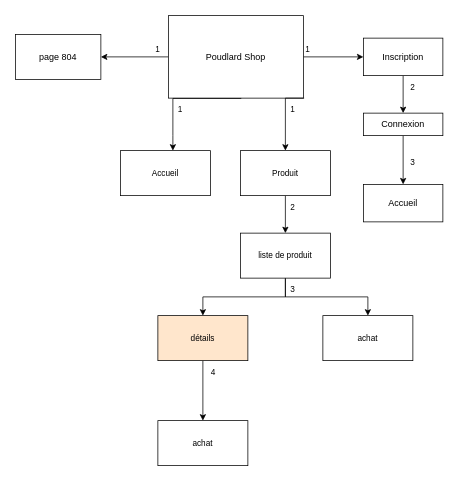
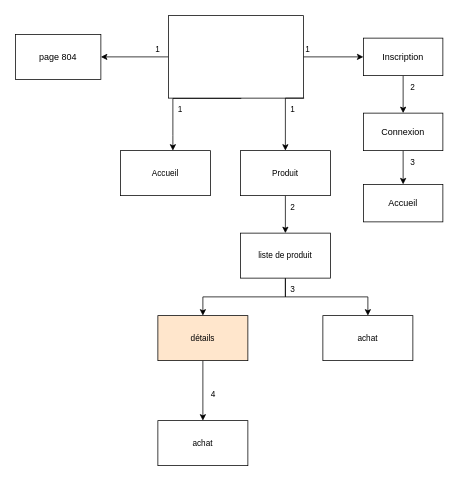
  <mxCell id="0" />
  <mxCell id="1" parent="0" />
  <mxCell id="2" value="" style="edgeStyle=orthogonalEdgeStyle;shape=connector;rounded=0;orthogonalLoop=1;jettySize=auto;html=1;labelBackgroundColor=default;strokeColor=default;align=center;verticalAlign=middle;fontFamily=Helvetica;fontSize=11;fontColor=default;endArrow=classic;" edge="1" parent="1" source="4" target="21"><mxGeometry relative="1" as="geometry" /></mxCell>
  <mxCell id="3" value="" style="edgeStyle=orthogonalEdgeStyle;shape=connector;rounded=0;orthogonalLoop=1;jettySize=auto;html=1;labelBackgroundColor=default;strokeColor=default;align=center;verticalAlign=middle;fontFamily=Helvetica;fontSize=11;fontColor=default;endArrow=classic;" edge="1" parent="1" source="4" target="32"><mxGeometry relative="1" as="geometry" /></mxCell>
  <mxCell id="4" value="" style="rounded=0;whiteSpace=wrap;html=1;" vertex="1" parent="1"><mxGeometry x="224" y="20" width="180" height="110" as="geometry" /></mxCell>
  <mxCell id="5" style="edgeStyle=orthogonalEdgeStyle;rounded=0;orthogonalLoop=1;jettySize=auto;html=1;exitX=0.54;exitY=1.004;exitDx=0;exitDy=0;exitPerimeter=0;" edge="1" parent="1" source="4"><mxGeometry relative="1" as="geometry"><mxPoint x="230" y="200" as="targetPoint" /><Array as="points"><mxPoint x="230" y="130" /><mxPoint x="230" y="180" /></Array></mxGeometry></mxCell>
- <mxCell id="6" value="Poudlard Shop" style="text;html=1;strokeColor=none;fillColor=none;align=center;verticalAlign=middle;whiteSpace=wrap;rounded=0;" vertex="1" parent="1"><mxGeometry x="256" y="40" width="116" height="70" as="geometry" /></mxCell>
  <mxCell id="7" value="" style="rounded=0;whiteSpace=wrap;html=1;fontFamily=Helvetica;fontSize=11;fontColor=default;" vertex="1" parent="1"><mxGeometry x="160" y="200" width="120" height="60" as="geometry" /></mxCell>
  <mxCell id="8" value="Accueil" style="text;html=1;strokeColor=none;fillColor=none;align=center;verticalAlign=middle;whiteSpace=wrap;rounded=0;fontSize=11;fontFamily=Helvetica;fontColor=default;" vertex="1" parent="1"><mxGeometry x="190" y="215" width="60" height="30" as="geometry" /></mxCell>
  <mxCell id="9" style="edgeStyle=orthogonalEdgeStyle;rounded=0;orthogonalLoop=1;jettySize=auto;html=1;exitX=0.54;exitY=1.004;exitDx=0;exitDy=0;exitPerimeter=0;" edge="1" parent="1"><mxGeometry relative="1" as="geometry"><mxPoint x="380" y="200" as="targetPoint" /><mxPoint x="405" y="130" as="sourcePoint" /><Array as="points"><mxPoint x="380" y="130" /></Array></mxGeometry></mxCell>
  <mxCell id="10" value="" style="edgeStyle=orthogonalEdgeStyle;shape=connector;rounded=0;orthogonalLoop=1;jettySize=auto;html=1;labelBackgroundColor=default;strokeColor=default;align=center;verticalAlign=middle;fontFamily=Helvetica;fontSize=11;fontColor=default;endArrow=classic;" edge="1" parent="1" source="11" target="15"><mxGeometry relative="1" as="geometry" /></mxCell>
  <mxCell id="11" value="Produit" style="rounded=0;whiteSpace=wrap;html=1;fontFamily=Helvetica;fontSize=11;fontColor=default;" vertex="1" parent="1"><mxGeometry x="320" y="200" width="120" height="60" as="geometry" /></mxCell>
  <mxCell id="12" value="1" style="text;html=1;strokeColor=none;fillColor=none;align=center;verticalAlign=middle;whiteSpace=wrap;rounded=0;fontSize=11;fontFamily=Helvetica;fontColor=default;" vertex="1" parent="1"><mxGeometry x="210" y="130" width="60" height="30" as="geometry" /></mxCell>
  <mxCell id="13" value="" style="edgeStyle=orthogonalEdgeStyle;shape=connector;rounded=0;orthogonalLoop=1;jettySize=auto;html=1;labelBackgroundColor=default;strokeColor=default;align=center;verticalAlign=middle;fontFamily=Helvetica;fontSize=11;fontColor=default;endArrow=classic;" edge="1" parent="1" source="15" target="17"><mxGeometry relative="1" as="geometry" /></mxCell>
  <mxCell id="14" value="" style="edgeStyle=orthogonalEdgeStyle;shape=connector;rounded=0;orthogonalLoop=1;jettySize=auto;html=1;labelBackgroundColor=default;strokeColor=default;align=center;verticalAlign=middle;fontFamily=Helvetica;fontSize=11;fontColor=default;endArrow=classic;" edge="1" parent="1" source="15" target="18"><mxGeometry relative="1" as="geometry" /></mxCell>
  <mxCell id="15" value="liste de produit&lt;br&gt;" style="rounded=0;whiteSpace=wrap;html=1;fontFamily=Helvetica;fontSize=11;fontColor=default;" vertex="1" parent="1"><mxGeometry x="320" y="310" width="120" height="60" as="geometry" /></mxCell>
  <mxCell id="16" value="" style="edgeStyle=orthogonalEdgeStyle;shape=connector;rounded=0;orthogonalLoop=1;jettySize=auto;html=1;labelBackgroundColor=default;strokeColor=default;align=center;verticalAlign=middle;fontFamily=Helvetica;fontSize=11;fontColor=default;endArrow=classic;" edge="1" parent="1" source="17" target="19"><mxGeometry relative="1" as="geometry" /></mxCell>
  <mxCell id="17" value="détails" style="rounded=0;whiteSpace=wrap;html=1;fontFamily=Helvetica;fontSize=11;fontColor=default;fillColor=#ffe6cc;" vertex="1" parent="1"><mxGeometry x="210" y="420" width="120" height="60" as="geometry" /></mxCell>
  <mxCell id="18" value="achat" style="rounded=0;whiteSpace=wrap;html=1;fontFamily=Helvetica;fontSize=11;fontColor=default;" vertex="1" parent="1"><mxGeometry x="430" y="420" width="120" height="60" as="geometry" /></mxCell>
  <mxCell id="19" value="achat" style="rounded=0;whiteSpace=wrap;html=1;fontFamily=Helvetica;fontSize=11;fontColor=default;" vertex="1" parent="1"><mxGeometry x="210" y="560" width="120" height="60" as="geometry" /></mxCell>
  <mxCell id="20" value="" style="edgeStyle=orthogonalEdgeStyle;shape=connector;rounded=0;orthogonalLoop=1;jettySize=auto;html=1;labelBackgroundColor=default;strokeColor=default;align=center;verticalAlign=middle;fontFamily=Helvetica;fontSize=11;fontColor=default;endArrow=classic;" edge="1" parent="1" source="21" target="28"><mxGeometry relative="1" as="geometry" /></mxCell>
  <mxCell id="21" value="Inscription" style="rounded=0;whiteSpace=wrap;html=1;" vertex="1" parent="1"><mxGeometry x="484" y="50" width="106" height="50" as="geometry" /></mxCell>
  <mxCell id="22" value="1" style="text;html=1;strokeColor=none;fillColor=none;align=center;verticalAlign=middle;whiteSpace=wrap;rounded=0;fontSize=11;fontFamily=Helvetica;fontColor=default;" vertex="1" parent="1"><mxGeometry x="360" y="130" width="60" height="30" as="geometry" /></mxCell>
  <mxCell id="23" value="2" style="text;html=1;strokeColor=none;fillColor=none;align=center;verticalAlign=middle;whiteSpace=wrap;rounded=0;fontSize=11;fontFamily=Helvetica;fontColor=default;" vertex="1" parent="1"><mxGeometry x="360" y="260" width="60" height="30" as="geometry" /></mxCell>
  <mxCell id="24" value="3&lt;br&gt;" style="text;html=1;strokeColor=none;fillColor=none;align=center;verticalAlign=middle;whiteSpace=wrap;rounded=0;fontSize=11;fontFamily=Helvetica;fontColor=default;" vertex="1" parent="1"><mxGeometry x="360" y="370" width="60" height="30" as="geometry" /></mxCell>
- <mxCell id="25" value="4" style="text;html=1;strokeColor=none;fillColor=none;align=center;verticalAlign=middle;whiteSpace=wrap;rounded=0;fontSize=11;fontFamily=Helvetica;fontColor=default;" vertex="1" parent="1"><mxGeometry x="254" y="480" width="60" height="30" as="geometry" /></mxCell>
+ <mxCell id="25" value="4" style="text;html=1;strokeColor=none;fillColor=none;align=center;verticalAlign=middle;whiteSpace=wrap;rounded=0;fontSize=11;fontFamily=Helvetica;fontColor=default;" vertex="1" parent="1"><mxGeometry x="254" y="510" width="60" height="30" as="geometry" /></mxCell>
  <mxCell id="26" value="1" style="text;html=1;strokeColor=none;fillColor=none;align=center;verticalAlign=middle;whiteSpace=wrap;rounded=0;fontSize=11;fontFamily=Helvetica;fontColor=default;" vertex="1" parent="1"><mxGeometry x="380" y="50" width="60" height="30" as="geometry" /></mxCell>
  <mxCell id="27" value="" style="edgeStyle=orthogonalEdgeStyle;shape=connector;rounded=0;orthogonalLoop=1;jettySize=auto;html=1;labelBackgroundColor=default;strokeColor=default;align=center;verticalAlign=middle;fontFamily=Helvetica;fontSize=11;fontColor=default;endArrow=classic;" edge="1" parent="1" source="28" target="30"><mxGeometry relative="1" as="geometry" /></mxCell>
- <mxCell id="28" value="Connexion" style="rounded=0;whiteSpace=wrap;html=1;" vertex="1" parent="1"><mxGeometry x="484" y="150" width="106" height="30" as="geometry" /></mxCell>
+ <mxCell id="28" value="Connexion" style="rounded=0;whiteSpace=wrap;html=1;" vertex="1" parent="1"><mxGeometry x="484" y="150" width="106" height="50" as="geometry" /></mxCell>
  <mxCell id="29" value="2" style="text;html=1;strokeColor=none;fillColor=none;align=center;verticalAlign=middle;whiteSpace=wrap;rounded=0;fontSize=11;fontFamily=Helvetica;fontColor=default;" vertex="1" parent="1"><mxGeometry x="520" y="100" width="60" height="30" as="geometry" /></mxCell>
  <mxCell id="30" value="Accueil" style="rounded=0;whiteSpace=wrap;html=1;" vertex="1" parent="1"><mxGeometry x="484" y="245" width="106" height="50" as="geometry" /></mxCell>
  <mxCell id="31" value="3" style="text;html=1;strokeColor=none;fillColor=none;align=center;verticalAlign=middle;whiteSpace=wrap;rounded=0;fontSize=11;fontFamily=Helvetica;fontColor=default;" vertex="1" parent="1"><mxGeometry x="520" y="200" width="60" height="30" as="geometry" /></mxCell>
  <mxCell id="32" value="page 804" style="rounded=0;whiteSpace=wrap;html=1;" vertex="1" parent="1"><mxGeometry x="20" y="45" width="114" height="60" as="geometry" /></mxCell>
  <mxCell id="33" value="1" style="text;html=1;strokeColor=none;fillColor=none;align=center;verticalAlign=middle;whiteSpace=wrap;rounded=0;fontSize=11;fontFamily=Helvetica;fontColor=default;" vertex="1" parent="1"><mxGeometry x="180" y="50" width="60" height="30" as="geometry" /></mxCell>
